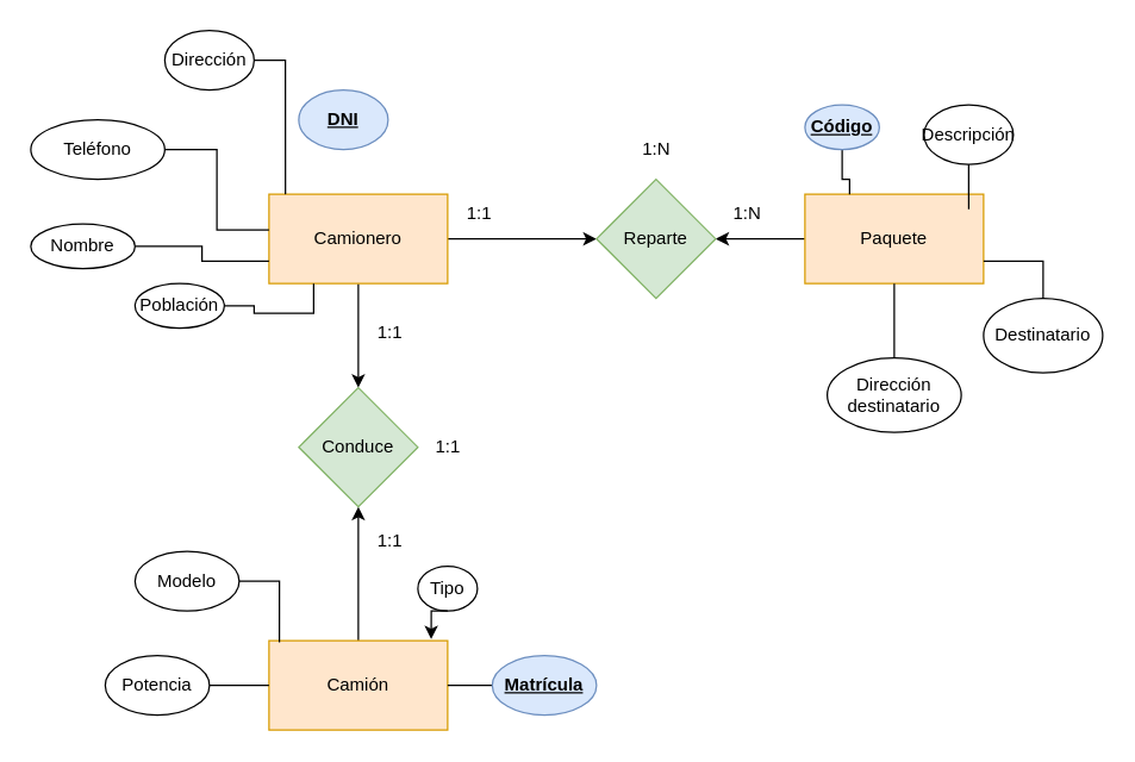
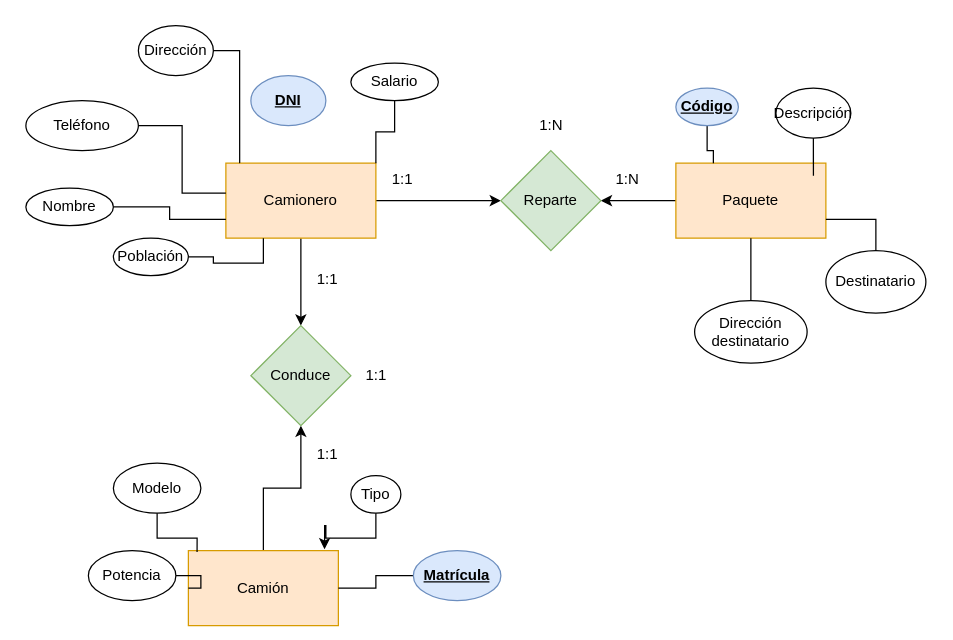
  <mxCell id="0" />
  <mxCell id="1" parent="0" />
  <mxCell id="2" value="" style="edgeStyle=orthogonalEdgeStyle;rounded=0;orthogonalLoop=1;jettySize=auto;html=1;endArrow=classic;endFill=1;" edge="1" parent="1" source="4" target="6"><mxGeometry relative="1" as="geometry" /></mxCell>
  <mxCell id="3" value="" style="edgeStyle=orthogonalEdgeStyle;rounded=0;orthogonalLoop=1;jettySize=auto;html=1;" edge="1" parent="1" source="4" target="9"><mxGeometry relative="1" as="geometry" /></mxCell>
  <mxCell id="4" value="Camionero" style="whiteSpace=wrap;html=1;fillColor=#ffe6cc;strokeColor=#d79b00;" vertex="1" parent="1"><mxGeometry x="180" y="130" width="120" height="60" as="geometry" /></mxCell>
  <mxCell id="5" value="" style="edgeStyle=orthogonalEdgeStyle;rounded=0;orthogonalLoop=1;jettySize=auto;html=1;endArrow=none;endFill=0;startArrow=classic;startFill=1;" edge="1" parent="1" source="6" target="7"><mxGeometry relative="1" as="geometry" /></mxCell>
  <mxCell id="6" value="Reparte" style="rhombus;whiteSpace=wrap;html=1;fillColor=#d5e8d4;strokeColor=#82b366;" vertex="1" parent="1"><mxGeometry x="400" y="120" width="80" height="80" as="geometry" /></mxCell>
  <mxCell id="7" value="Paquete" style="whiteSpace=wrap;html=1;fillColor=#ffe6cc;strokeColor=#d79b00;" vertex="1" parent="1"><mxGeometry x="540" y="130" width="120" height="60" as="geometry" /></mxCell>
  <mxCell id="8" value="" style="edgeStyle=orthogonalEdgeStyle;rounded=0;orthogonalLoop=1;jettySize=auto;html=1;endArrow=none;endFill=0;startArrow=classic;startFill=1;" edge="1" parent="1" source="9" target="10"><mxGeometry relative="1" as="geometry" /></mxCell>
  <mxCell id="9" value="Conduce" style="rhombus;whiteSpace=wrap;html=1;fillColor=#d5e8d4;strokeColor=#82b366;" vertex="1" parent="1"><mxGeometry x="200" y="260" width="80" height="80" as="geometry" /></mxCell>
- <mxCell id="10" value="Camión" style="whiteSpace=wrap;html=1;fillColor=#ffe6cc;strokeColor=#d79b00;" vertex="1" parent="1"><mxGeometry x="180" y="430" width="120" height="60" as="geometry" /></mxCell>
+ <mxCell id="10" value="Camión" style="whiteSpace=wrap;html=1;fillColor=#ffe6cc;strokeColor=#d79b00;" vertex="1" parent="1"><mxGeometry x="150" y="440" width="120" height="60" as="geometry" /></mxCell>
  <mxCell id="11" style="edgeStyle=orthogonalEdgeStyle;rounded=0;orthogonalLoop=1;jettySize=auto;html=1;entryX=0.25;entryY=1;entryDx=0;entryDy=0;endArrow=none;endFill=0;" edge="1" parent="1" source="12" target="4"><mxGeometry relative="1" as="geometry" /></mxCell>
  <mxCell id="12" value="Población" style="ellipse;whiteSpace=wrap;html=1;" vertex="1" parent="1"><mxGeometry x="90" y="190" width="60" height="30" as="geometry" /></mxCell>
+ <mxCell id="13" style="edgeStyle=orthogonalEdgeStyle;rounded=0;orthogonalLoop=1;jettySize=auto;html=1;entryX=1;entryY=0;entryDx=0;entryDy=0;endArrow=none;endFill=0;" edge="1" parent="1" source="14" target="4"><mxGeometry relative="1" as="geometry" /></mxCell>
+ <mxCell id="14" value="Salario" style="ellipse;whiteSpace=wrap;html=1;" vertex="1" parent="1"><mxGeometry x="280" y="50" width="70" height="30" as="geometry" /></mxCell>
  <mxCell id="15" value="Dirección" style="ellipse;whiteSpace=wrap;html=1;" vertex="1" parent="1"><mxGeometry x="110" y="20" width="60" height="40" as="geometry" /></mxCell>
  <mxCell id="16" value="Teléfono" style="ellipse;whiteSpace=wrap;html=1;" vertex="1" parent="1"><mxGeometry x="20" y="80" width="90" height="40" as="geometry" /></mxCell>
  <mxCell id="17" style="edgeStyle=orthogonalEdgeStyle;rounded=0;orthogonalLoop=1;jettySize=auto;html=1;entryX=0;entryY=0.75;entryDx=0;entryDy=0;endArrow=none;endFill=0;" edge="1" parent="1" source="18" target="4"><mxGeometry relative="1" as="geometry" /></mxCell>
  <mxCell id="18" value="Nombre" style="ellipse;whiteSpace=wrap;html=1;" vertex="1" parent="1"><mxGeometry x="20" y="150" width="70" height="30" as="geometry" /></mxCell>
  <mxCell id="19" value="&lt;u&gt;&lt;b&gt;DNI&lt;/b&gt;&lt;/u&gt;" style="ellipse;whiteSpace=wrap;html=1;fillColor=#dae8fc;strokeColor=#6c8ebf;" vertex="1" parent="1"><mxGeometry x="200" y="60" width="60" height="40" as="geometry" /></mxCell>
  <mxCell id="20" style="edgeStyle=orthogonalEdgeStyle;rounded=0;orthogonalLoop=1;jettySize=auto;html=1;entryX=0;entryY=0.4;entryDx=0;entryDy=0;entryPerimeter=0;endArrow=none;endFill=0;" edge="1" parent="1" source="16" target="4"><mxGeometry relative="1" as="geometry" /></mxCell>
  <mxCell id="21" style="edgeStyle=orthogonalEdgeStyle;rounded=0;orthogonalLoop=1;jettySize=auto;html=1;entryX=0.092;entryY=0;entryDx=0;entryDy=0;entryPerimeter=0;endArrow=none;endFill=0;" edge="1" parent="1" source="15" target="4"><mxGeometry relative="1" as="geometry" /></mxCell>
  <mxCell id="22" style="edgeStyle=orthogonalEdgeStyle;rounded=0;orthogonalLoop=1;jettySize=auto;html=1;entryX=0.5;entryY=1;entryDx=0;entryDy=0;endArrow=none;endFill=0;" edge="1" parent="1" source="23" target="7"><mxGeometry relative="1" as="geometry" /></mxCell>
  <mxCell id="23" value="&lt;div&gt;Dirección&lt;/div&gt;&lt;div&gt;destinatario&lt;br&gt;&lt;/div&gt;" style="ellipse;whiteSpace=wrap;html=1;" vertex="1" parent="1"><mxGeometry x="555" y="240" width="90" height="50" as="geometry" /></mxCell>
  <mxCell id="24" style="edgeStyle=orthogonalEdgeStyle;rounded=0;orthogonalLoop=1;jettySize=auto;html=1;entryX=1;entryY=0.75;entryDx=0;entryDy=0;endArrow=none;endFill=0;" edge="1" parent="1" source="25" target="7"><mxGeometry relative="1" as="geometry" /></mxCell>
  <mxCell id="25" value="Destinatario" style="ellipse;whiteSpace=wrap;html=1;" vertex="1" parent="1"><mxGeometry x="660" y="200" width="80" height="50" as="geometry" /></mxCell>
  <mxCell id="26" value="Descripción" style="ellipse;whiteSpace=wrap;html=1;" vertex="1" parent="1"><mxGeometry x="620" y="70" width="60" height="40" as="geometry" /></mxCell>
  <mxCell id="27" style="edgeStyle=orthogonalEdgeStyle;rounded=0;orthogonalLoop=1;jettySize=auto;html=1;entryX=0.25;entryY=0;entryDx=0;entryDy=0;endArrow=none;endFill=0;" edge="1" parent="1" source="28" target="7"><mxGeometry relative="1" as="geometry" /></mxCell>
  <mxCell id="28" value="&lt;u&gt;&lt;b&gt;Código&lt;/b&gt;&lt;/u&gt;" style="ellipse;whiteSpace=wrap;html=1;fillColor=#dae8fc;strokeColor=#6c8ebf;" vertex="1" parent="1"><mxGeometry x="540" y="70" width="50" height="30" as="geometry" /></mxCell>
  <mxCell id="29" style="edgeStyle=orthogonalEdgeStyle;rounded=0;orthogonalLoop=1;jettySize=auto;html=1;entryX=0.917;entryY=0.167;entryDx=0;entryDy=0;entryPerimeter=0;endArrow=none;endFill=0;" edge="1" parent="1" source="26" target="7"><mxGeometry relative="1" as="geometry" /></mxCell>
  <mxCell id="30" style="edgeStyle=orthogonalEdgeStyle;rounded=0;orthogonalLoop=1;jettySize=auto;html=1;entryX=0;entryY=0.5;entryDx=0;entryDy=0;endArrow=none;endFill=0;" edge="1" parent="1" source="31" target="10"><mxGeometry relative="1" as="geometry" /></mxCell>
  <mxCell id="31" value="Potencia" style="ellipse;whiteSpace=wrap;html=1;" vertex="1" parent="1"><mxGeometry x="70" y="440" width="70" height="40" as="geometry" /></mxCell>
  <mxCell id="32" value="Tipo" style="ellipse;whiteSpace=wrap;html=1;" vertex="1" parent="1"><mxGeometry x="280" y="380" width="40" height="30" as="geometry" /></mxCell>
  <mxCell id="33" value="Modelo" style="ellipse;whiteSpace=wrap;html=1;" vertex="1" parent="1"><mxGeometry x="90" y="370" width="70" height="40" as="geometry" /></mxCell>
  <mxCell id="34" style="edgeStyle=orthogonalEdgeStyle;rounded=0;orthogonalLoop=1;jettySize=auto;html=1;entryX=1;entryY=0.5;entryDx=0;entryDy=0;endArrow=none;endFill=0;" edge="1" parent="1" source="35" target="10"><mxGeometry relative="1" as="geometry" /></mxCell>
  <mxCell id="35" value="&lt;u&gt;&lt;b&gt;Matrícula&lt;/b&gt;&lt;/u&gt;" style="ellipse;whiteSpace=wrap;html=1;fillColor=#dae8fc;strokeColor=#6c8ebf;" vertex="1" parent="1"><mxGeometry x="330" y="440" width="70" height="40" as="geometry" /></mxCell>
  <mxCell id="36" style="edgeStyle=orthogonalEdgeStyle;rounded=0;orthogonalLoop=1;jettySize=auto;html=1;entryX=0.058;entryY=0.017;entryDx=0;entryDy=0;entryPerimeter=0;endArrow=none;endFill=0;" edge="1" parent="1" source="33" target="10"><mxGeometry relative="1" as="geometry" /></mxCell>
  <mxCell id="37" style="edgeStyle=orthogonalEdgeStyle;rounded=0;orthogonalLoop=1;jettySize=auto;html=1;exitX=0.5;exitY=1;exitDx=0;exitDy=0;entryX=0.908;entryY=-0.017;entryDx=0;entryDy=0;entryPerimeter=0;" edge="1" parent="1" source="32" target="10"><mxGeometry relative="1" as="geometry" /></mxCell>
  <mxCell id="38" value="1:1" style="text;html=1;align=center;verticalAlign=middle;resizable=0;points=[];autosize=1;strokeColor=none;fillColor=none;" vertex="1" parent="1"><mxGeometry x="301" y="128" width="40" height="30" as="geometry" /></mxCell>
  <mxCell id="39" value="1:N" style="text;html=1;align=center;verticalAlign=middle;resizable=0;points=[];autosize=1;strokeColor=none;fillColor=none;" vertex="1" parent="1"><mxGeometry x="481" y="128" width="40" height="30" as="geometry" /></mxCell>
  <mxCell id="40" value="1:N" style="text;html=1;align=center;verticalAlign=middle;resizable=0;points=[];autosize=1;strokeColor=none;fillColor=none;" vertex="1" parent="1"><mxGeometry x="420" y="85" width="40" height="30" as="geometry" /></mxCell>
  <mxCell id="41" value="1:1" style="text;html=1;align=center;verticalAlign=middle;resizable=0;points=[];autosize=1;strokeColor=none;fillColor=none;" vertex="1" parent="1"><mxGeometry x="241" y="348" width="40" height="30" as="geometry" /></mxCell>
  <mxCell id="42" value="1:1" style="text;html=1;align=center;verticalAlign=middle;resizable=0;points=[];autosize=1;strokeColor=none;fillColor=none;" vertex="1" parent="1"><mxGeometry x="241" y="208" width="40" height="30" as="geometry" /></mxCell>
  <mxCell id="43" value="1:1" style="text;html=1;align=center;verticalAlign=middle;resizable=0;points=[];autosize=1;strokeColor=none;fillColor=none;" vertex="1" parent="1"><mxGeometry x="280" y="285" width="40" height="30" as="geometry" /></mxCell>
